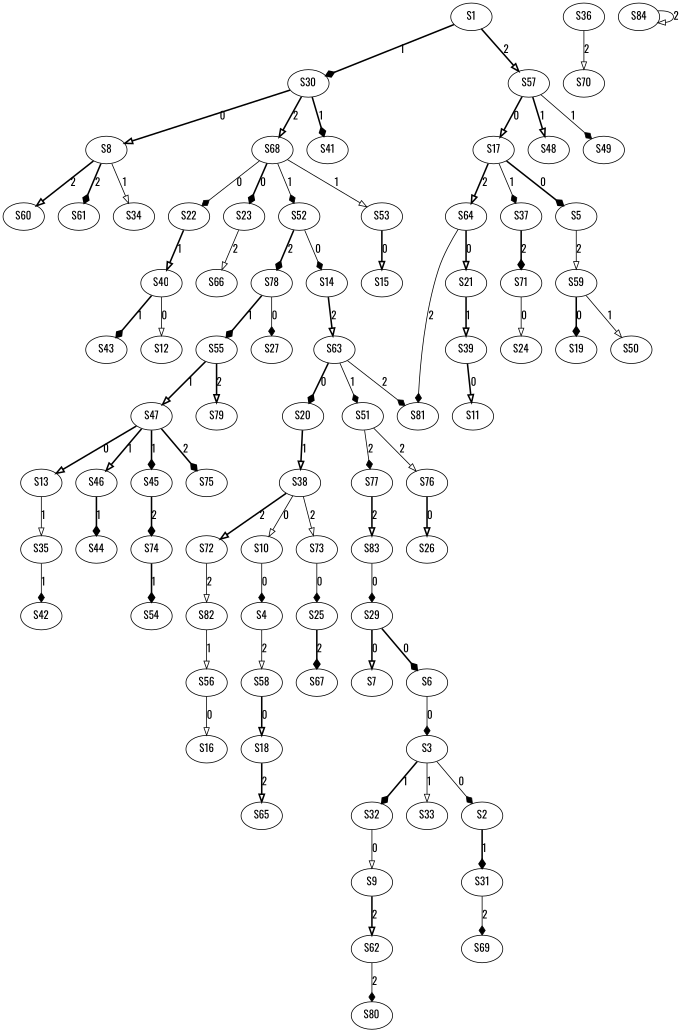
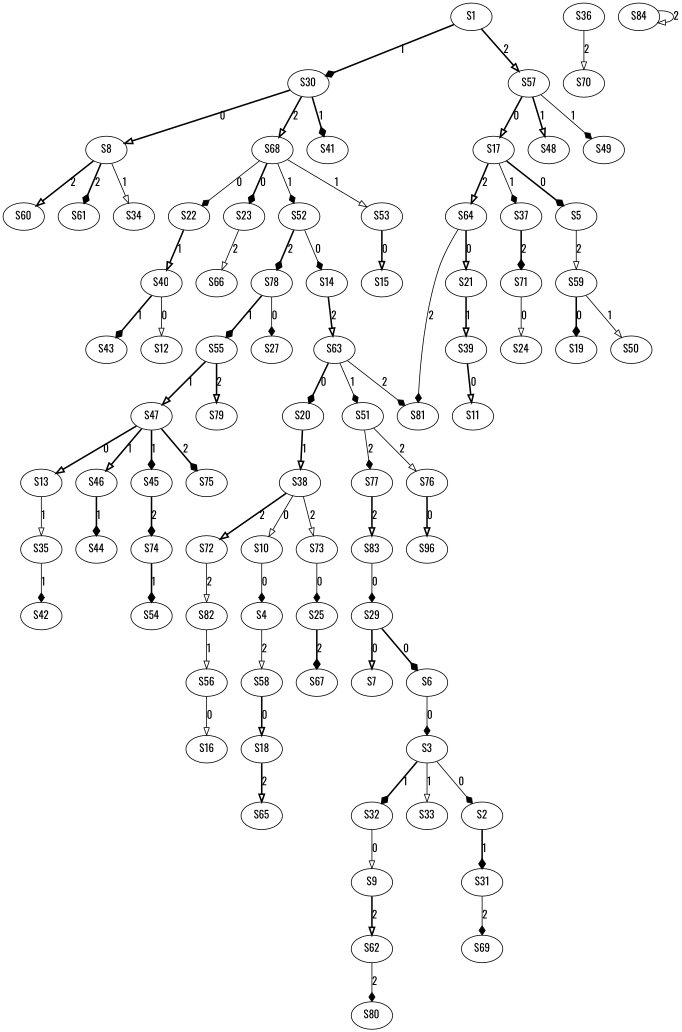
  strict digraph {
    fontname=Oswald
    node [fontname=Oswald]
    edge [arrowhead=onormal fontname=Oswald style=bold]
    S3
    S2
    S32
    S33
    S31
    S9
    S69
    S6
    S10
    S4
    S58
    S18
    S17
    S5
    S64
    S37
    S59
    S81
    S21
    S71
    S19
    S50
    S29
    S7
    S30
    S8
    S68
    S41
    S34
    S60
    S61
    S52
    S53
    S22
    S23
    S62
    S80
    S38
    S73
    S72
    S25
    S82
    S39
    S11
    S40
    S12
    S43
    S47
    S13
    S46
    S45
    S75
    S35
    S44
    S74
    S42
    S14
    S78
    S63
    S27
    S55
    S20
    S51
    S36
    S70
    S15
    S56
    S16
    S57
    S48
    S49
    S65
    S76
    S77
    S66
    S24
    S67
-   S26
+   S26 [label=S96]
    S79
    S83
    S1
    S54
    S84
    S3 -> S2 [arrowhead=diamond label=0 style=solid]
    S3 -> S32 [arrowhead=diamond label=1]
    S3 -> S33 [label=1 style=solid]
    S2 -> S31 [arrowhead=diamond label=1]
    S32 -> S9 [label=0 style=solid]
    S31 -> S69 [arrowhead=diamond label=2 style=solid]
    S9 -> S62 [label=2]
    S6 -> S3 [arrowhead=diamond label=0 style=solid]
    S10 -> S4 [arrowhead=diamond label=0 style=solid]
    S4 -> S58 [label=2 style=solid]
    S58 -> S18 [label=0]
    S18 -> S65 [label=2]
    S17 -> S5 [arrowhead=diamond label=0]
    S17 -> S64 [label=2]
    S17 -> S37 [arrowhead=diamond label=1 style=solid]
    S5 -> S59 [label=2 style=solid]
    S64 -> S81 [arrowhead=diamond label=2 style=solid]
    S64 -> S21 [label=0]
    S37 -> S71 [arrowhead=diamond label=2]
    S59 -> S19 [arrowhead=diamond label=0]
    S59 -> S50 [label=1 style=solid]
    S21 -> S39 [label=1]
    S71 -> S24 [label=0 style=solid]
    S29 -> S6 [arrowhead=diamond label=0]
    S29 -> S7 [label=0]
    S30 -> S8 [label=0]
    S30 -> S68 [label=2]
    S30 -> S41 [arrowhead=diamond label=1]
    S8 -> S34 [label=1 style=solid]
    S8 -> S60 [label=2]
    S8 -> S61 [arrowhead=diamond label=2]
    S68 -> S52 [arrowhead=diamond label=1 style=solid]
    S68 -> S53 [label=1 style=solid]
    S68 -> S22 [arrowhead=diamond label=0 style=solid]
    S68 -> S23 [arrowhead=diamond label=0]
    S52 -> S14 [arrowhead=diamond label=0 style=solid]
    S52 -> S78 [arrowhead=diamond label=2]
    S53 -> S15 [label=0]
    S22 -> S40 [label=1]
    S23 -> S66 [label=2 style=solid]
    S62 -> S80 [arrowhead=diamond label=2 style=solid]
    S38 -> S10 [label=0 style=solid]
    S38 -> S73 [label=2 style=solid]
    S38 -> S72 [label=2]
    S73 -> S25 [arrowhead=diamond label=0 style=solid]
    S72 -> S82 [label=2 style=solid]
    S25 -> S67 [arrowhead=diamond label=2]
    S82 -> S56 [label=1 style=solid]
    S39 -> S11 [label=0]
    S40 -> S12 [label=0 style=solid]
    S40 -> S43 [arrowhead=diamond label=1]
    S47 -> S13 [label=0]
    S47 -> S46 [label=1]
    S47 -> S45 [arrowhead=diamond label=1]
    S47 -> S75 [arrowhead=diamond label=2]
    S13 -> S35 [label=1 style=solid]
    S46 -> S44 [arrowhead=diamond label=1]
    S45 -> S74 [arrowhead=diamond label=2]
    S35 -> S42 [arrowhead=diamond label=1 style=solid]
    S74 -> S54 [arrowhead=diamond label=1]
    S14 -> S63 [label=2]
    S78 -> S27 [arrowhead=diamond label=0 style=solid]
    S78 -> S55 [arrowhead=diamond label=1]
    S63 -> S81 [arrowhead=diamond label=2 style=solid]
    S63 -> S20 [arrowhead=diamond label=0]
    S63 -> S51 [arrowhead=diamond label=1 style=solid]
    S55 -> S47 [label=1]
    S55 -> S79 [label=2]
    S20 -> S38 [label=1]
    S51 -> S76 [label=2 style=solid]
    S51 -> S77 [arrowhead=diamond label=2 style=solid]
    S36 -> S70 [label=2 style=solid]
    S56 -> S16 [label=0 style=solid]
    S57 -> S17 [label=0]
    S57 -> S48 [label=1]
    S57 -> S49 [arrowhead=diamond label=1 style=solid]
    S76 -> S26 [label=0]
    S77 -> S83 [label=2]
    S83 -> S29 [arrowhead=diamond label=0 style=solid]
    S1 -> S30 [arrowhead=diamond label=1]
    S1 -> S57 [label=2]
    S84 -> S84 [label=2 style=solid]
  }
